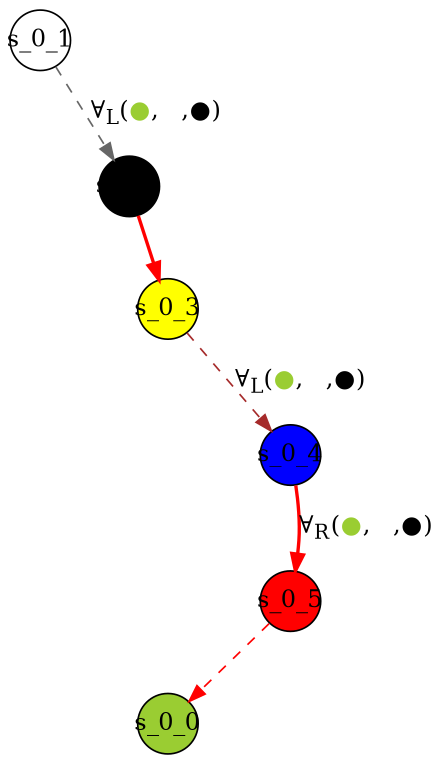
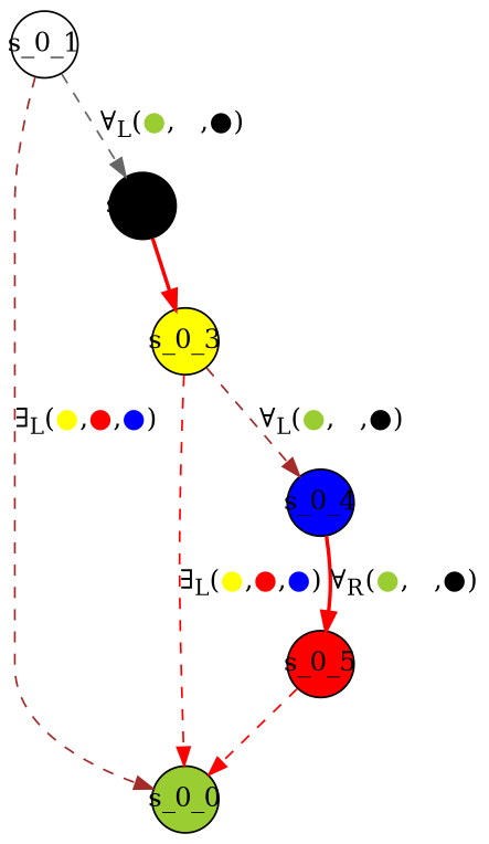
  digraph {
    node [fixedsize=true shape=circle style=filled]
    edge [color=red style=dashed]
    s_0_0 [fillcolor=yellowgreen width=0.5]
    s_0_1 [fillcolor=white width=0.5]
    s_0_2 [fillcolor=black width=0.5]
    s_0_3 [fillcolor=yellow width=0.5]
    s_0_4 [fillcolor=blue width=0.5]
    s_0_5 [fillcolor=red width=0.5]
+   s_0_1 -> s_0_0 [color=brown label=<∃<sub>L</sub>(<font color="yellow">●</font>,<font color="red">●</font>,<font color="blue">●</font>)>]
    s_0_1 -> s_0_2 [color=gray40 label=<∀<sub>L</sub>(<font color="yellowgreen">●</font>,<font color="white">●</font>,<font color="black">●</font>)>]
    s_0_2 -> s_0_3 [style=bold]
+   s_0_3 -> s_0_0 [label=<∃<sub>L</sub>(<font color="yellow">●</font>,<font color="red">●</font>,<font color="blue">●</font>)>]
    s_0_3 -> s_0_4 [color=brown label=<∀<sub>L</sub>(<font color="yellowgreen">●</font>,<font color="white">●</font>,<font color="black">●</font>)>]
    s_0_4 -> s_0_5 [label=<∀<sub>R</sub>(<font color="yellowgreen">●</font>,<font color="white">●</font>,<font color="black">●</font>)> style=bold]
    s_0_5 -> s_0_0
  }
